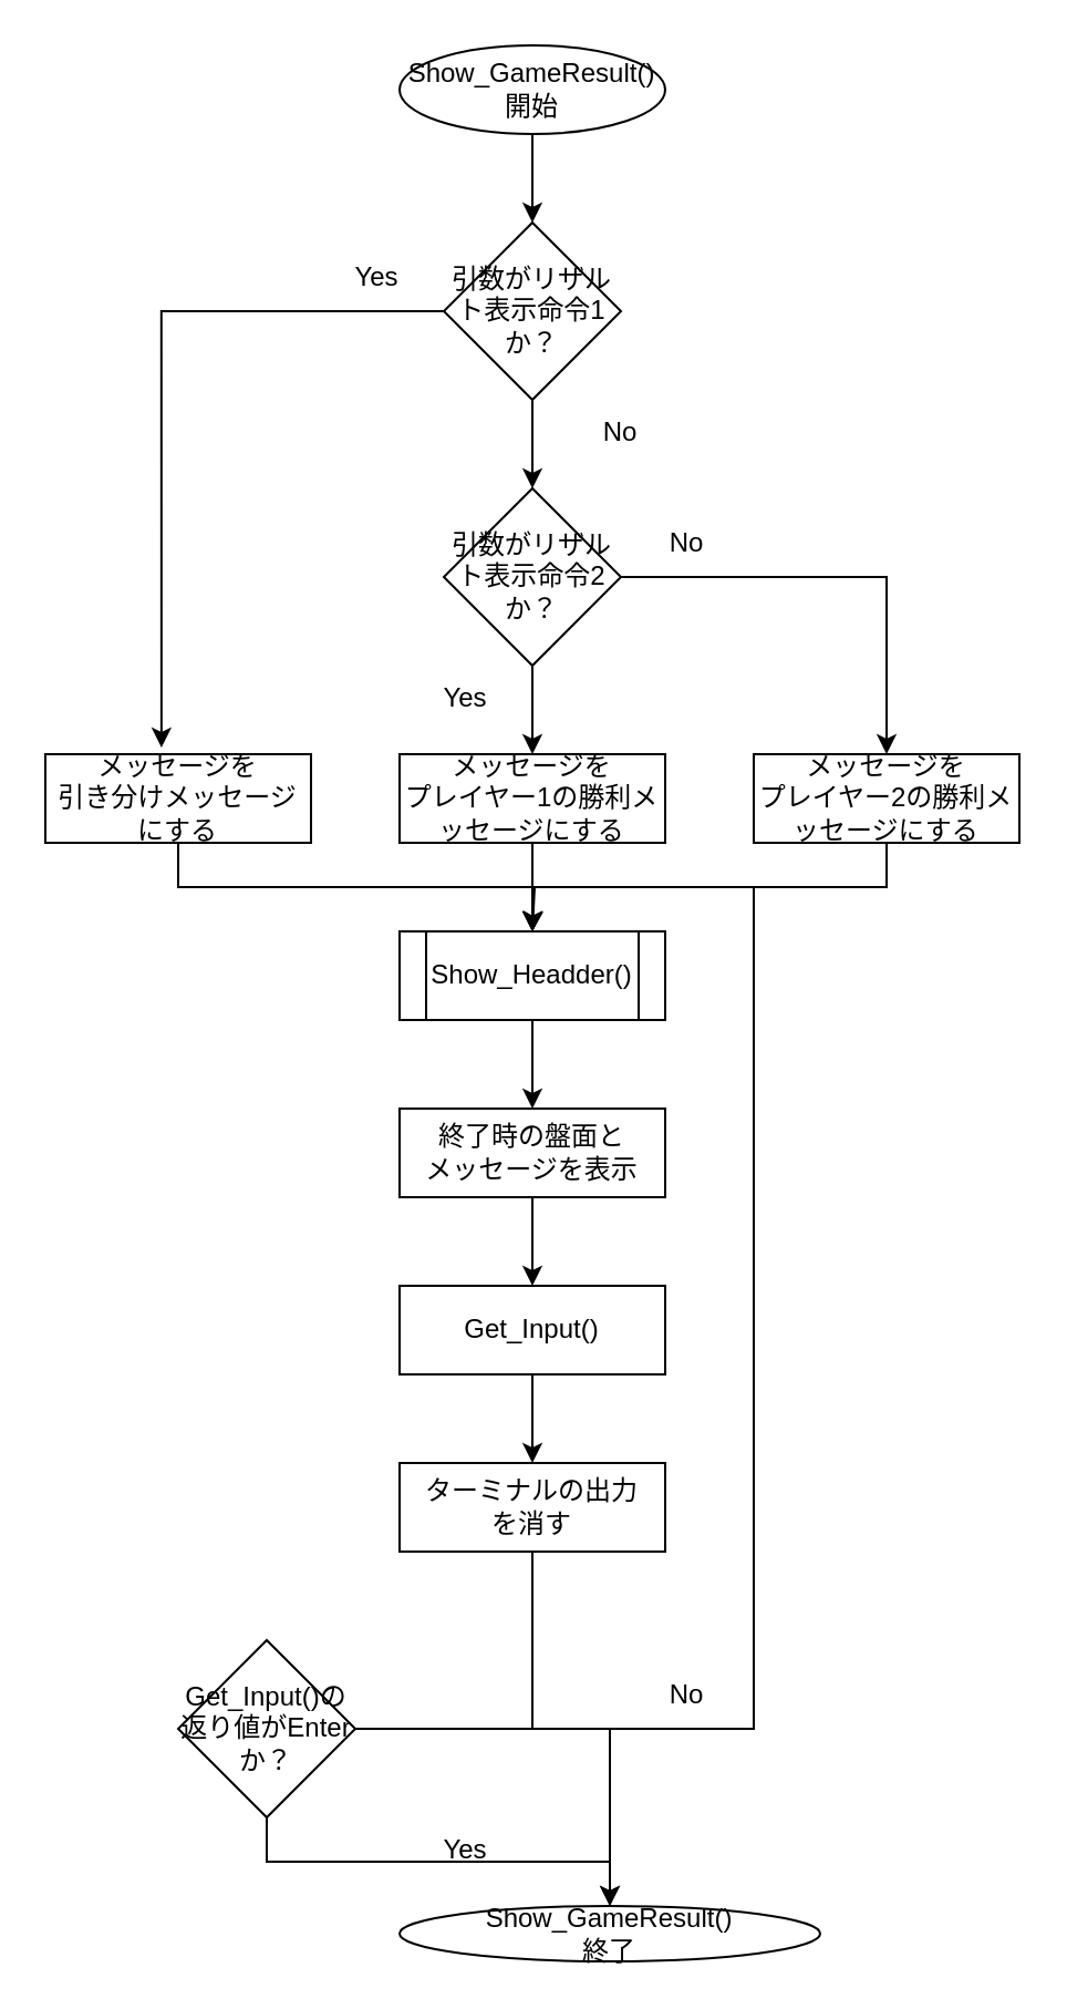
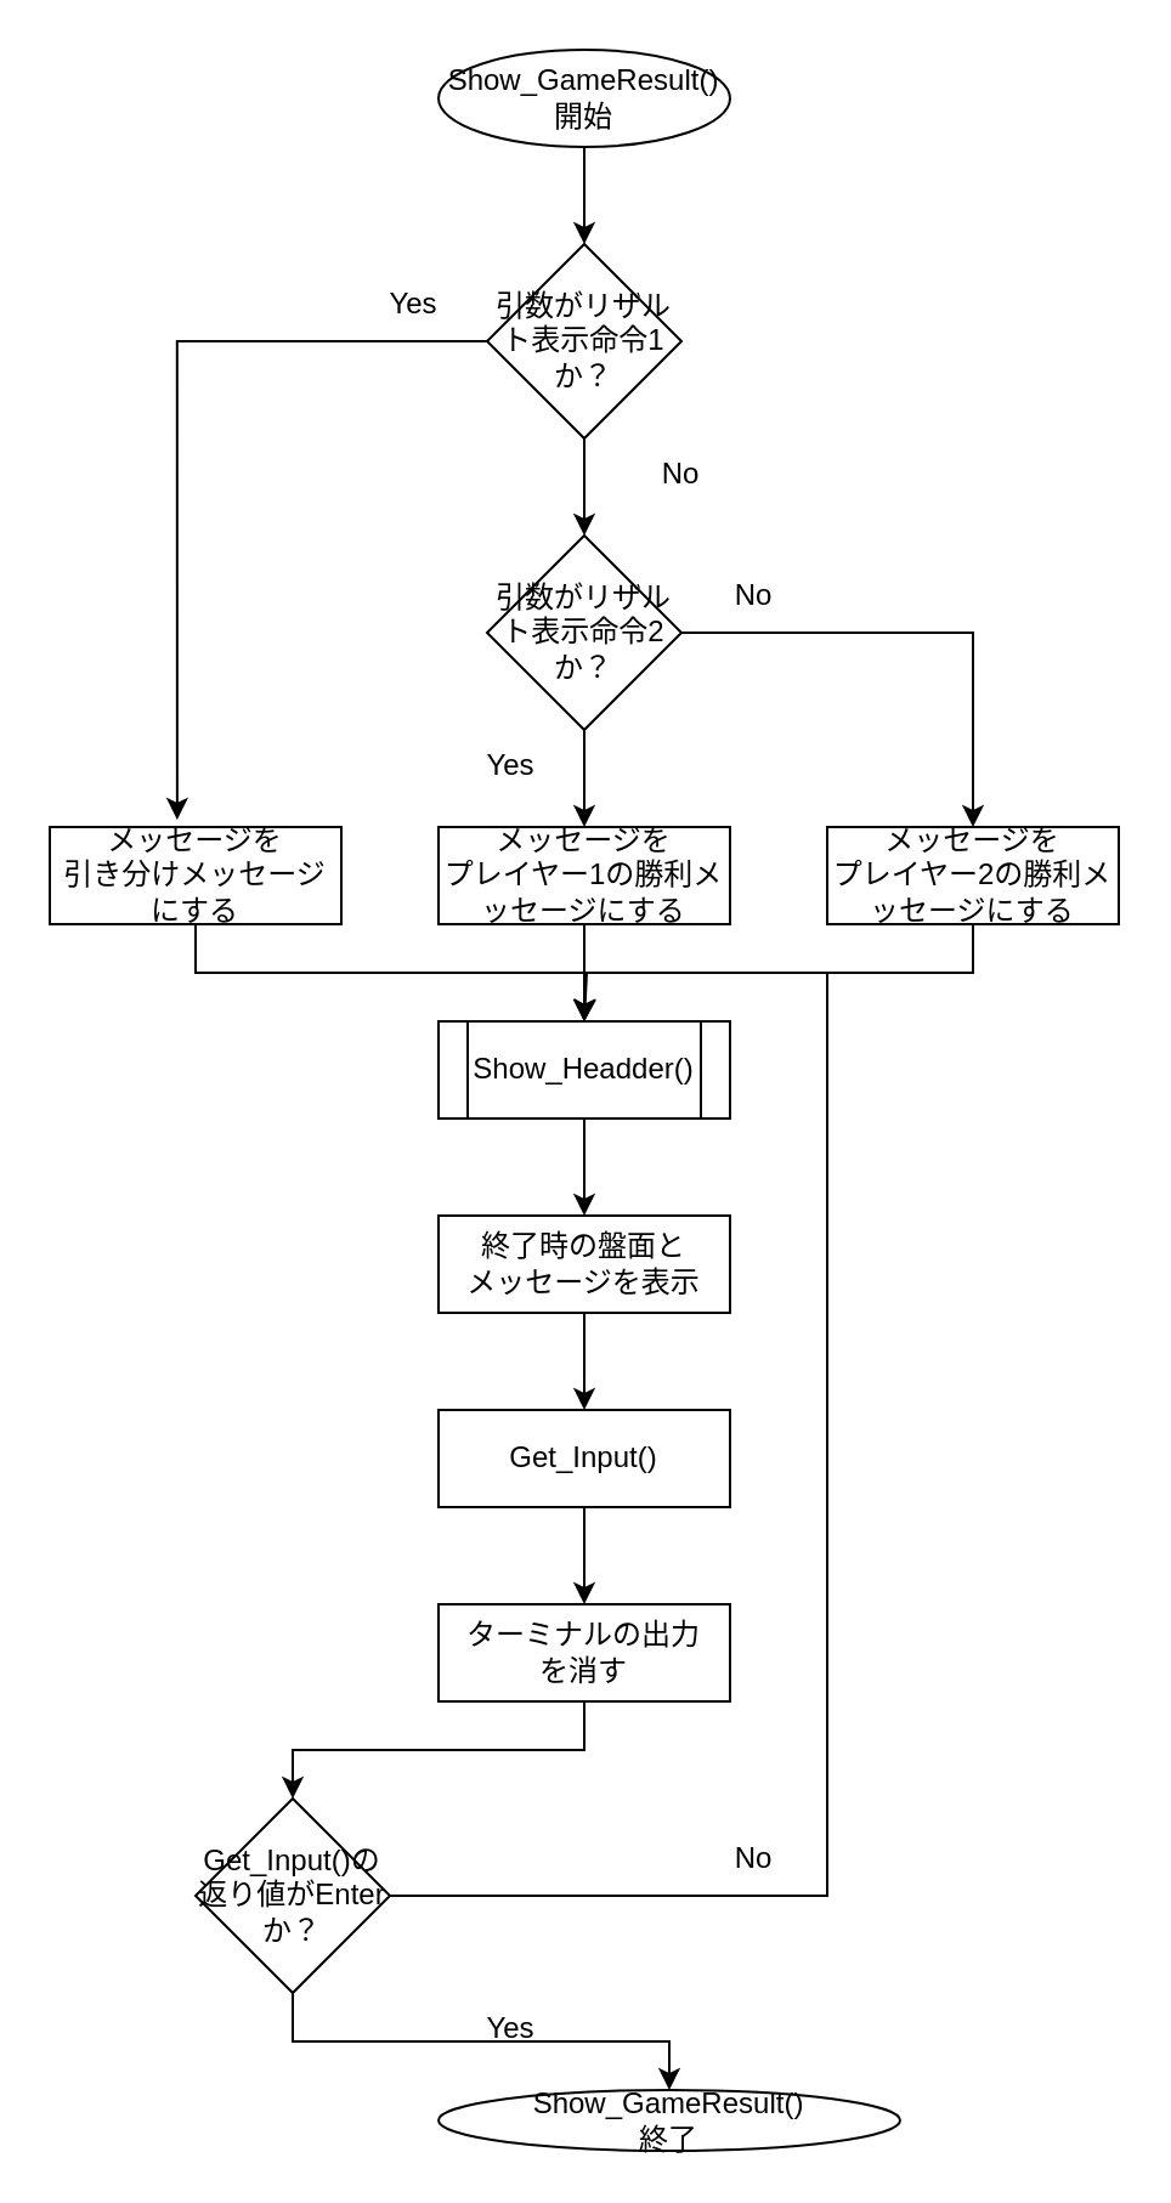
  <mxCell id="0" />
  <mxCell id="1" parent="0" />
  <mxCell id="2" style="edgeStyle=orthogonalEdgeStyle;rounded=0;orthogonalLoop=1;jettySize=auto;html=1;exitX=0.5;exitY=1;exitDx=0;exitDy=0;entryX=0.5;entryY=0;entryDx=0;entryDy=0;" edge="1" parent="1" source="3" target="5"><mxGeometry relative="1" as="geometry" /></mxCell>
  <mxCell id="3" value="Show_GameResult()&lt;br&gt;開始" style="ellipse;whiteSpace=wrap;html=1;" vertex="1" parent="1"><mxGeometry x="180" y="20" width="120" height="40" as="geometry" /></mxCell>
  <mxCell id="4" style="edgeStyle=orthogonalEdgeStyle;rounded=0;orthogonalLoop=1;jettySize=auto;html=1;exitX=0.5;exitY=1;exitDx=0;exitDy=0;entryX=0.5;entryY=0;entryDx=0;entryDy=0;" edge="1" parent="1" source="5" target="18"><mxGeometry relative="1" as="geometry" /></mxCell>
  <mxCell id="5" value="引数がリザルト表示命令1か？" style="rhombus;whiteSpace=wrap;html=1;" vertex="1" parent="1"><mxGeometry x="200" y="100" width="80" height="80" as="geometry" /></mxCell>
  <mxCell id="6" style="edgeStyle=orthogonalEdgeStyle;rounded=0;orthogonalLoop=1;jettySize=auto;html=1;exitX=0.5;exitY=1;exitDx=0;exitDy=0;entryX=0.5;entryY=0;entryDx=0;entryDy=0;" edge="1" parent="1" source="7" target="9"><mxGeometry relative="1" as="geometry" /></mxCell>
  <mxCell id="7" value="Show_Headder()" style="shape=process;whiteSpace=wrap;html=1;backgroundOutline=1;" vertex="1" parent="1"><mxGeometry x="180" y="420" width="120" height="40" as="geometry" /></mxCell>
  <mxCell id="8" style="edgeStyle=orthogonalEdgeStyle;rounded=0;orthogonalLoop=1;jettySize=auto;html=1;exitX=0.5;exitY=1;exitDx=0;exitDy=0;entryX=0.5;entryY=0;entryDx=0;entryDy=0;" edge="1" parent="1" source="9" target="21"><mxGeometry relative="1" as="geometry" /></mxCell>
  <mxCell id="9" value="終了時の盤面と&lt;br&gt;メッセージを表示" style="rounded=0;whiteSpace=wrap;html=1;" vertex="1" parent="1"><mxGeometry x="180" y="500" width="120" height="40" as="geometry" /></mxCell>
  <mxCell id="10" style="edgeStyle=orthogonalEdgeStyle;rounded=0;orthogonalLoop=1;jettySize=auto;html=1;exitX=0.5;exitY=1;exitDx=0;exitDy=0;entryX=0.5;entryY=0;entryDx=0;entryDy=0;" edge="1" parent="1" source="11" target="7"><mxGeometry relative="1" as="geometry" /></mxCell>
  <mxCell id="11" value="メッセージを&lt;div&gt;引き分けメッセージにする&lt;/div&gt;" style="rounded=0;whiteSpace=wrap;html=1;" vertex="1" parent="1"><mxGeometry x="20" y="340" width="120" height="40" as="geometry" /></mxCell>
  <mxCell id="12" style="edgeStyle=orthogonalEdgeStyle;rounded=0;orthogonalLoop=1;jettySize=auto;html=1;exitX=0.5;exitY=1;exitDx=0;exitDy=0;" edge="1" parent="1" source="13"><mxGeometry relative="1" as="geometry"><mxPoint x="240" y="420" as="targetPoint" /></mxGeometry></mxCell>
  <mxCell id="13" value="&lt;div&gt;メッセージを&lt;/div&gt;プレイヤー1の勝利メッセージにする" style="rounded=0;whiteSpace=wrap;html=1;" vertex="1" parent="1"><mxGeometry x="180" y="340" width="120" height="40" as="geometry" /></mxCell>
  <mxCell id="14" style="edgeStyle=orthogonalEdgeStyle;rounded=0;orthogonalLoop=1;jettySize=auto;html=1;exitX=0.5;exitY=1;exitDx=0;exitDy=0;entryX=0.5;entryY=0;entryDx=0;entryDy=0;" edge="1" parent="1" source="15" target="7"><mxGeometry relative="1" as="geometry" /></mxCell>
  <mxCell id="15" value="&lt;div&gt;メッセージを&lt;/div&gt;プレイヤー2の勝利メッセージにする" style="rounded=0;whiteSpace=wrap;html=1;" vertex="1" parent="1"><mxGeometry x="340" y="340" width="120" height="40" as="geometry" /></mxCell>
  <mxCell id="16" style="edgeStyle=orthogonalEdgeStyle;rounded=0;orthogonalLoop=1;jettySize=auto;html=1;exitX=0.5;exitY=1;exitDx=0;exitDy=0;entryX=0.5;entryY=0;entryDx=0;entryDy=0;" edge="1" parent="1" source="18" target="13"><mxGeometry relative="1" as="geometry" /></mxCell>
  <mxCell id="17" style="edgeStyle=orthogonalEdgeStyle;rounded=0;orthogonalLoop=1;jettySize=auto;html=1;exitX=1;exitY=0.5;exitDx=0;exitDy=0;entryX=0.5;entryY=0;entryDx=0;entryDy=0;" edge="1" parent="1" source="18" target="15"><mxGeometry relative="1" as="geometry" /></mxCell>
  <mxCell id="18" value="引数がリザルト表示命令2か？" style="rhombus;whiteSpace=wrap;html=1;" vertex="1" parent="1"><mxGeometry x="200" y="220" width="80" height="80" as="geometry" /></mxCell>
  <mxCell id="19" style="edgeStyle=orthogonalEdgeStyle;rounded=0;orthogonalLoop=1;jettySize=auto;html=1;exitX=0;exitY=0.5;exitDx=0;exitDy=0;entryX=0.437;entryY=-0.075;entryDx=0;entryDy=0;entryPerimeter=0;" edge="1" parent="1" source="5" target="11"><mxGeometry relative="1" as="geometry"><Array as="points"><mxPoint x="72" y="140" /></Array></mxGeometry></mxCell>
  <mxCell id="20" style="edgeStyle=orthogonalEdgeStyle;rounded=0;orthogonalLoop=1;jettySize=auto;html=1;exitX=0.5;exitY=1;exitDx=0;exitDy=0;entryX=0.5;entryY=0;entryDx=0;entryDy=0;" edge="1" parent="1" source="21" target="33"><mxGeometry relative="1" as="geometry" /></mxCell>
  <mxCell id="21" value="Get_Input()" style="rounded=0;whiteSpace=wrap;html=1;" vertex="1" parent="1"><mxGeometry x="180" y="580" width="120" height="40" as="geometry" /></mxCell>
  <mxCell id="22" style="edgeStyle=orthogonalEdgeStyle;rounded=0;orthogonalLoop=1;jettySize=auto;html=1;exitX=0.5;exitY=1;exitDx=0;exitDy=0;entryX=0.5;entryY=0;entryDx=0;entryDy=0;" edge="1" parent="1" source="24" target="25"><mxGeometry relative="1" as="geometry" /></mxCell>
  <mxCell id="23" style="edgeStyle=orthogonalEdgeStyle;rounded=0;orthogonalLoop=1;jettySize=auto;html=1;exitX=1;exitY=0.5;exitDx=0;exitDy=0;" edge="1" parent="1" source="24"><mxGeometry relative="1" as="geometry"><mxPoint x="240" y="420" as="targetPoint" /><Array as="points"><mxPoint x="340" y="780" /><mxPoint x="340" y="400" /><mxPoint x="241" y="400" /><mxPoint x="241" y="420" /></Array></mxGeometry></mxCell>
  <mxCell id="24" value="Get_Input()の返り値がEnterか？" style="rhombus;whiteSpace=wrap;html=1;" vertex="1" parent="1"><mxGeometry x="80" y="740" width="80" height="80" as="geometry" /></mxCell>
  <mxCell id="25" value="Show_GameResult()&lt;br&gt;終了" style="ellipse;whiteSpace=wrap;html=1;" vertex="1" parent="1"><mxGeometry x="180" y="860" width="190" height="25" as="geometry" /></mxCell>
  <mxCell id="26" value="Yes" style="text;html=1;align=center;verticalAlign=middle;whiteSpace=wrap;rounded=0;" vertex="1" parent="1"><mxGeometry x="140" y="110" width="60" height="30" as="geometry" /></mxCell>
  <mxCell id="27" value="Yes" style="text;html=1;align=center;verticalAlign=middle;whiteSpace=wrap;rounded=0;" vertex="1" parent="1"><mxGeometry x="180" y="300" width="60" height="30" as="geometry" /></mxCell>
  <mxCell id="28" value="Yes" style="text;html=1;align=center;verticalAlign=middle;whiteSpace=wrap;rounded=0;" vertex="1" parent="1"><mxGeometry x="180" y="820" width="60" height="30" as="geometry" /></mxCell>
  <mxCell id="29" value="No" style="text;html=1;align=center;verticalAlign=middle;whiteSpace=wrap;rounded=0;" vertex="1" parent="1"><mxGeometry x="280" y="750" width="60" height="30" as="geometry" /></mxCell>
  <mxCell id="30" value="No" style="text;html=1;align=center;verticalAlign=middle;whiteSpace=wrap;rounded=0;" vertex="1" parent="1"><mxGeometry x="280" y="230" width="60" height="30" as="geometry" /></mxCell>
  <mxCell id="31" value="No" style="text;html=1;align=center;verticalAlign=middle;whiteSpace=wrap;rounded=0;" vertex="1" parent="1"><mxGeometry x="250" y="180" width="60" height="30" as="geometry" /></mxCell>
- <mxCell id="32" style="edgeStyle=orthogonalEdgeStyle;rounded=0;orthogonalLoop=1;jettySize=auto;html=1;exitX=0.5;exitY=1;exitDx=0;exitDy=0;" edge="1" parent="1" source="33" target="25"><mxGeometry relative="1" as="geometry" /></mxCell>
+ <mxCell id="32" style="edgeStyle=orthogonalEdgeStyle;rounded=0;orthogonalLoop=1;jettySize=auto;html=1;exitX=0.5;exitY=1;exitDx=0;exitDy=0;entryX=0.5;entryY=0;entryDx=0;entryDy=0;" edge="1" parent="1" source="33" target="24"><mxGeometry relative="1" as="geometry" /></mxCell>
  <mxCell id="33" value="ターミナルの出力&lt;div&gt;を消す&lt;/div&gt;" style="rounded=0;whiteSpace=wrap;html=1;" vertex="1" parent="1"><mxGeometry x="180" y="660" width="120" height="40" as="geometry" /></mxCell>
